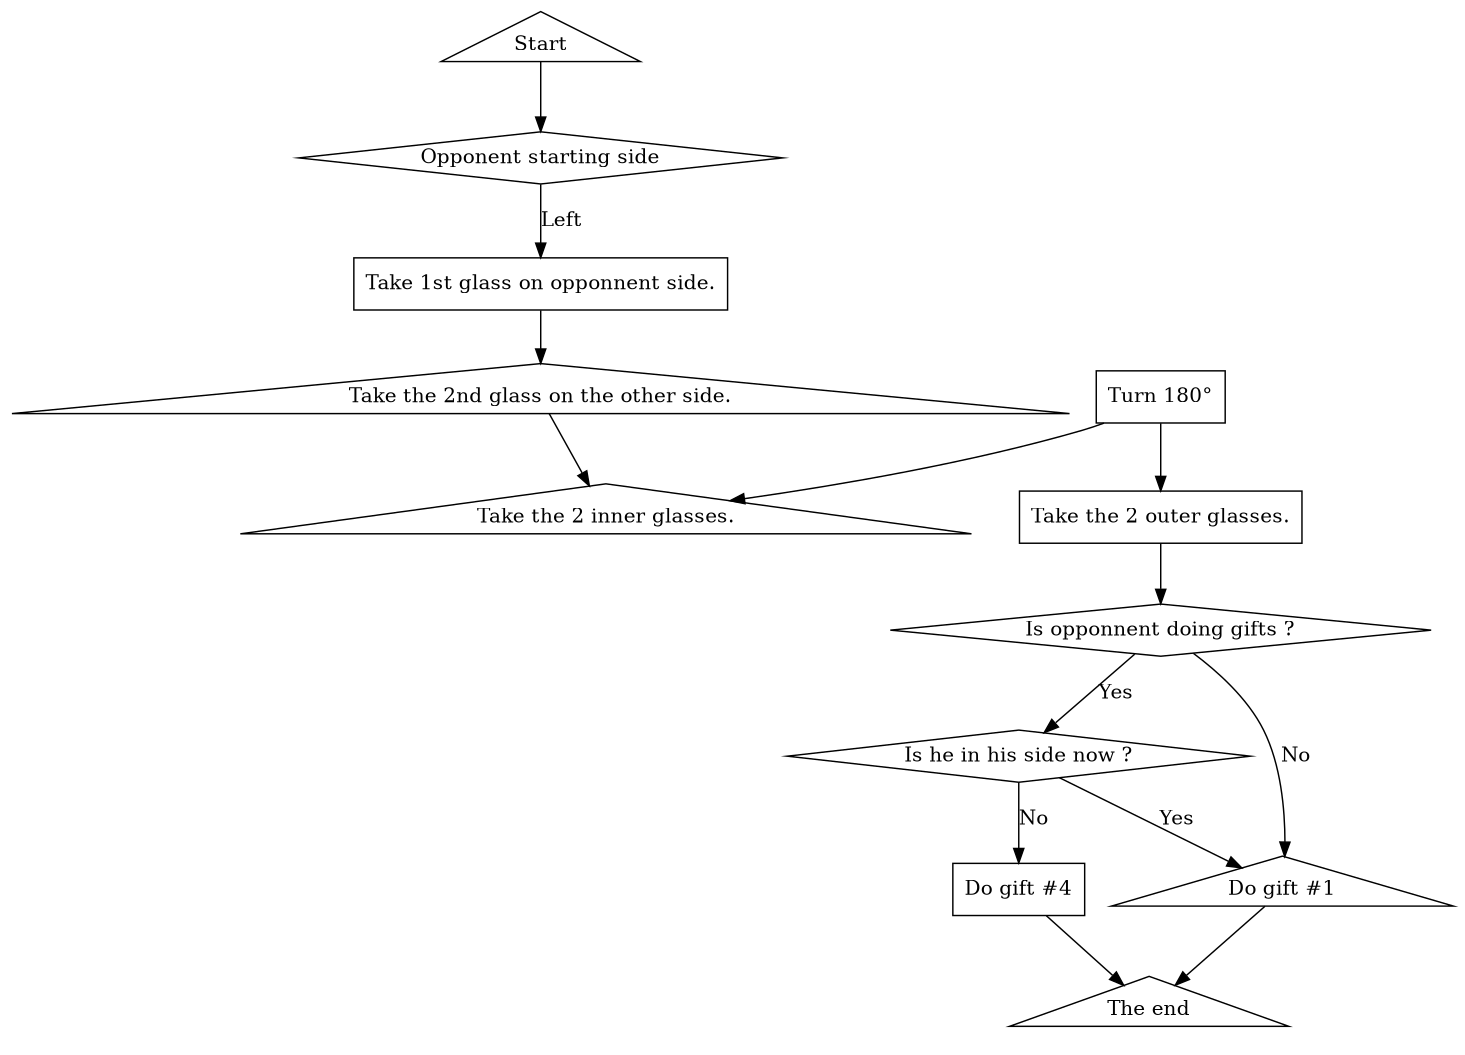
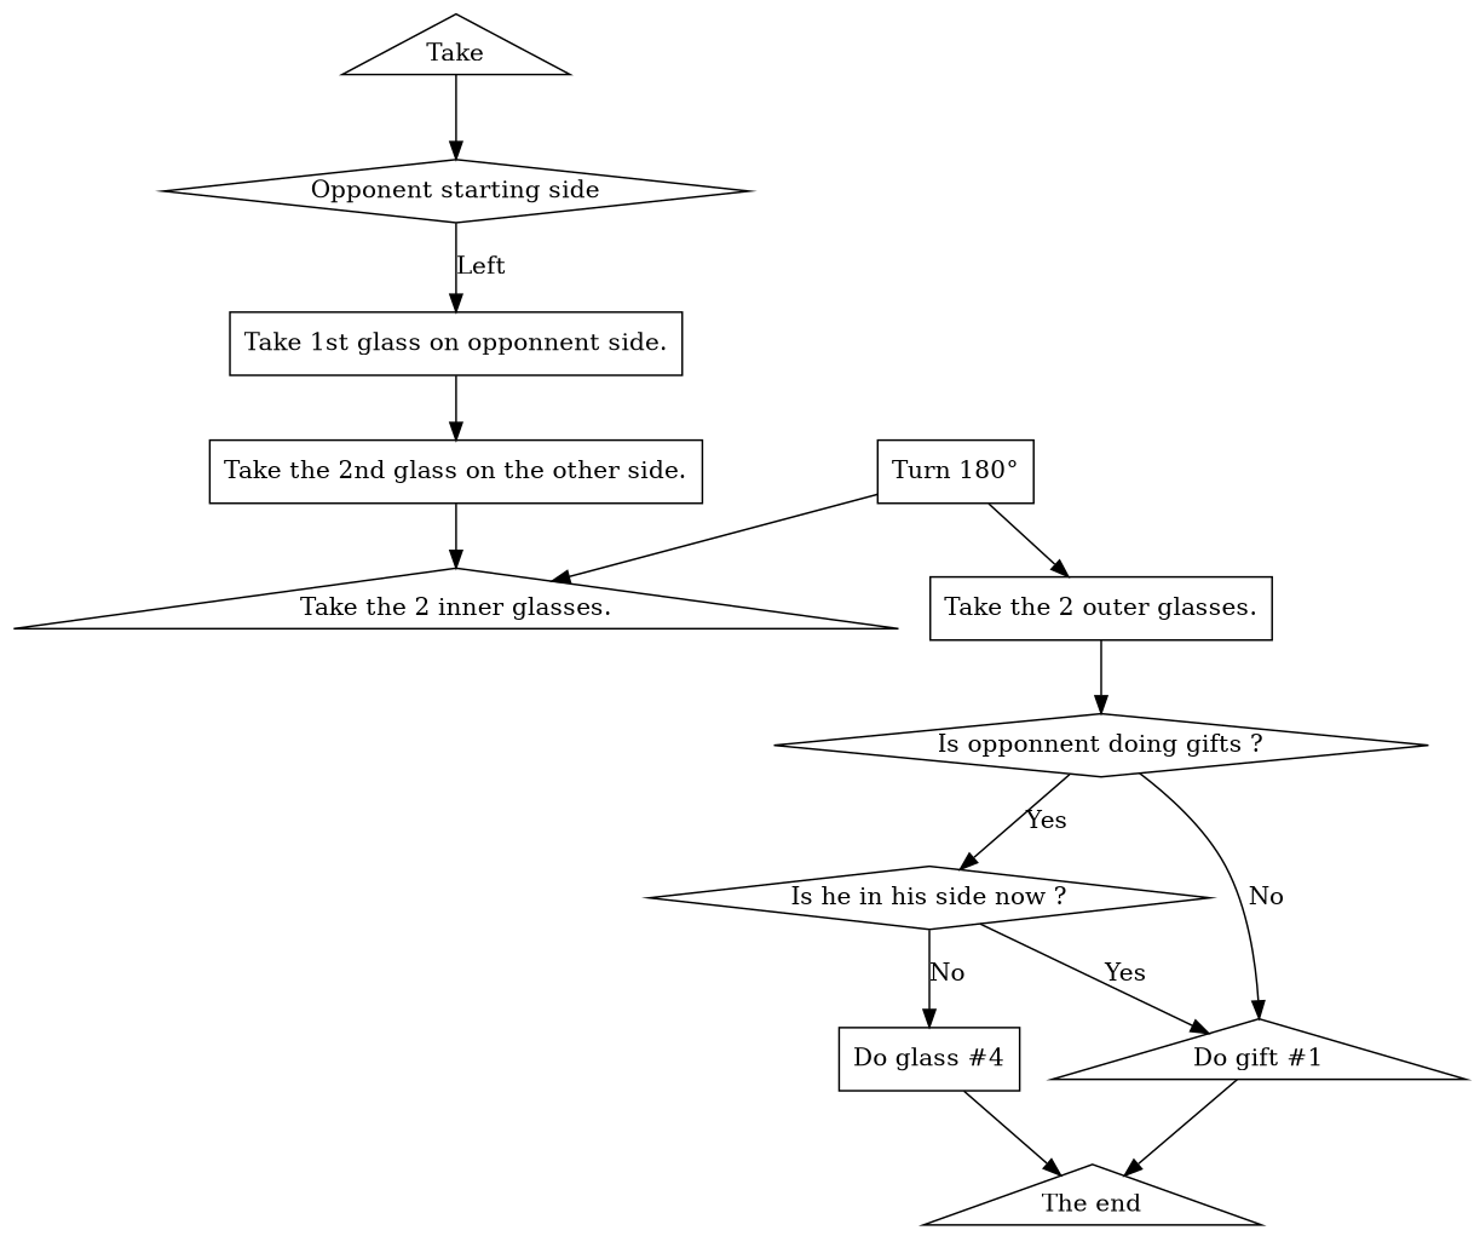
  digraph {
    rankdir=TD
    node [shape=box]
-   n1 [label=Start shape=triangle]
+   n1 [label=Take shape=triangle]
    n2 [label="Opponent starting side" shape=diamond]
    n3 [label="Take 1st glass on opponnent side."]
-   n4 [label="Take the 2nd glass on the other side." shape=triangle]
+   n4 [label="Take the 2nd glass on the other side."]
    n5 [label="Take the 2 inner glasses." shape=triangle]
    n6 [label="Turn 180°"]
    n7 [label="Take the 2 outer glasses."]
    n8 [label="Is opponnent doing gifts ?" shape=diamond]
    n9 [label="Is he in his side now ?" shape=diamond]
    n10 [label="Do gift #1" shape=triangle]
-   n11 [label="Do gift #4"]
+   n11 [label="Do glass #4"]
    n12 [label="The end" shape=triangle]
    n1 -> n2
    n2 -> n3 [label=Left]
    n3 -> n4
    n4 -> n5
    n6 -> n5
    n6 -> n7
    n7 -> n8
    n8 -> n9 [label=Yes]
    n8 -> n10 [label=No]
    n9 -> n10 [label=Yes]
    n9 -> n11 [label=No]
    n10 -> n12
    n11 -> n12
  }
